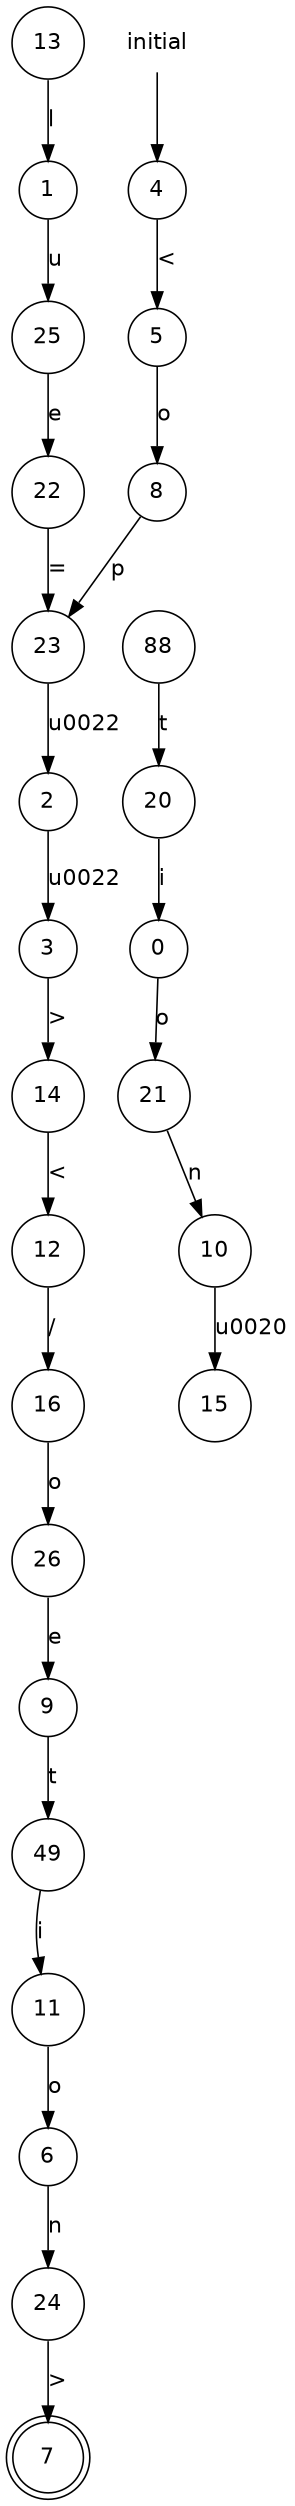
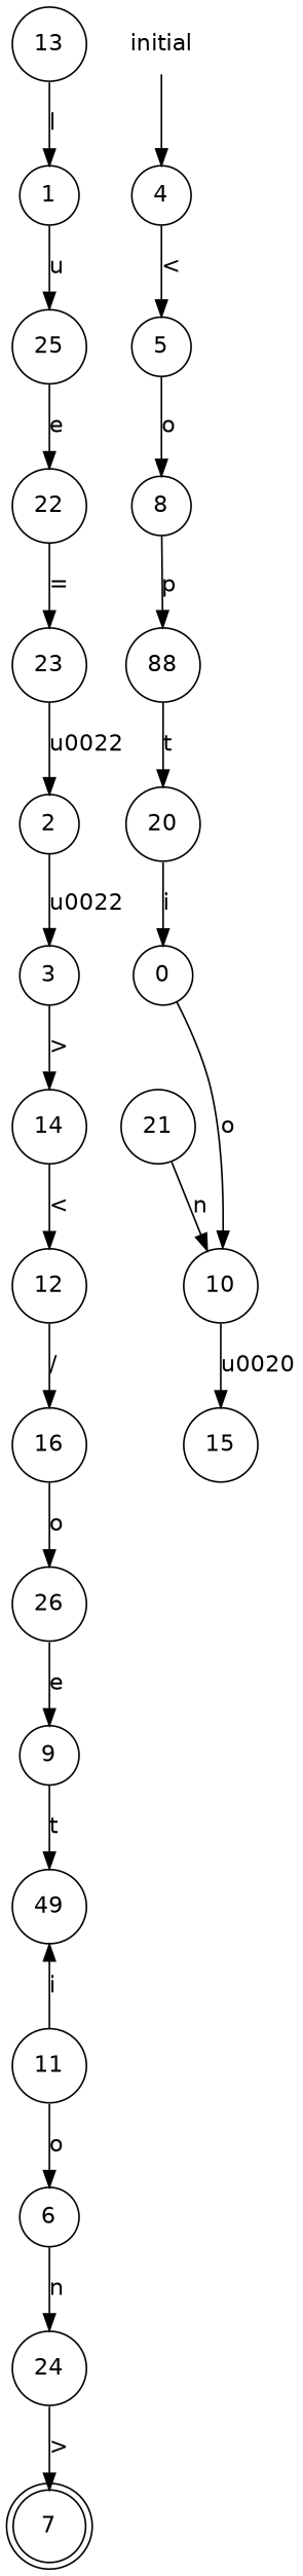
  digraph {
    fontname="DejaVu Sans"
    rankdir=TB
    node [fontname="DejaVu Sans" shape=circle]
    edge [fontname="DejaVu Sans"]
    0
    21
    10
    15
    1
    25
    22
    23
    2
    3
    14
    12
    16
    4
    5
    8
    initial [shape=plaintext]
    n18 [label=88]
    20
    6
    24
    7 [shape=doublecircle]
    n23 [label=49]
    9
    11
    26
    13
-   0 -> 21 [label=o]
+   0 -> 10 [label=o]
    21 -> 10 [label=n]
    10 -> 15 [label="\u0020"]
    1 -> 25 [label=u]
    25 -> 22 [label=e]
    22 -> 23 [label="="]
    23 -> 2 [label="\u0022"]
    2 -> 3 [label="\u0022"]
    3 -> 14 [label=">"]
    14 -> 12 [label="<"]
    12 -> 16 [label="/"]
    16 -> 26 [label=o]
    4 -> 5 [label="<"]
    5 -> 8 [label=o]
-   8 -> 23 [label=p]
+   8 -> n18 [label=p]
    initial -> 4
    n18 -> 20 [label=t]
    20 -> 0 [label=i]
    6 -> 24 [label=n]
    24 -> 7 [label=">"]
-   n23 -> 11 [label=i]
+   11 -> n23 [label=i]
    9 -> n23 [label=t]
    11 -> 6 [label=o]
    26 -> 9 [label=e]
    13 -> 1 [label=l]
  }
